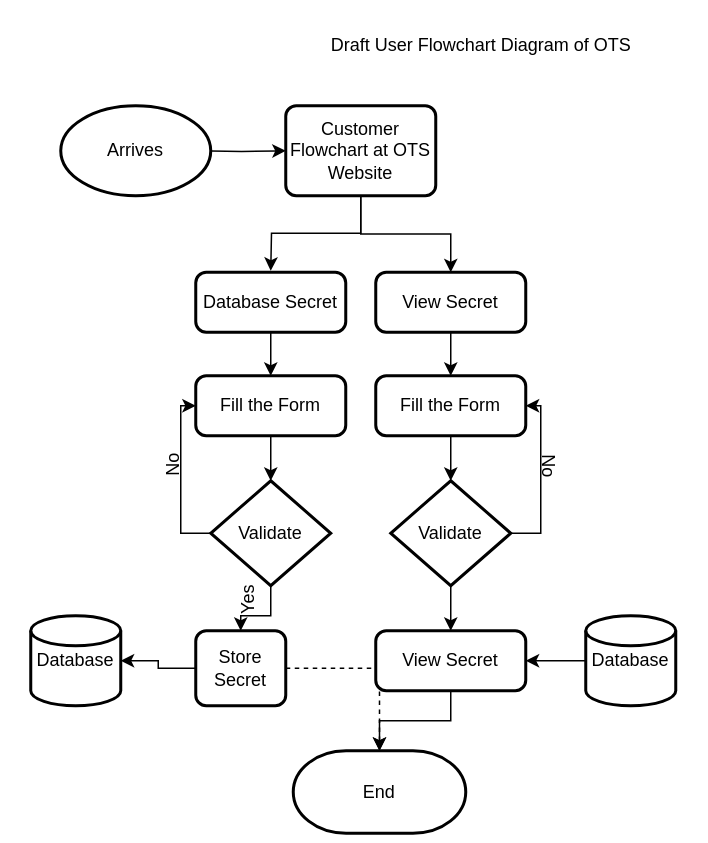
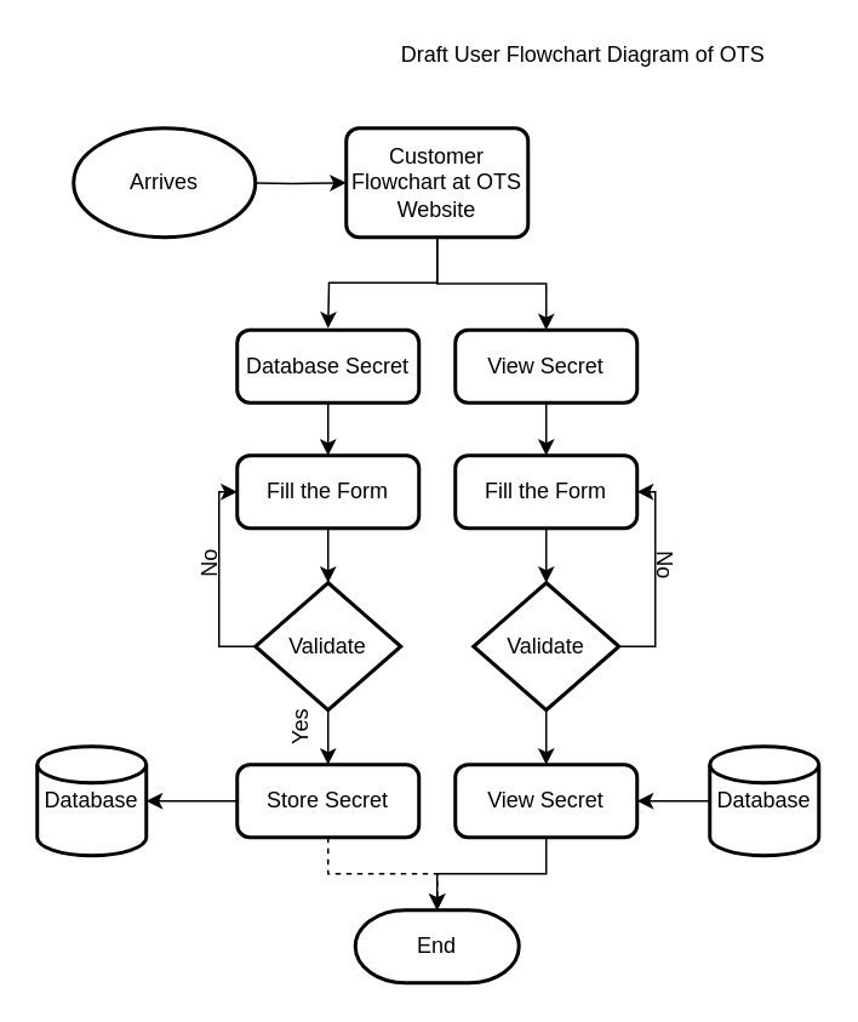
  <mxCell id="0" />
  <mxCell id="1" parent="0" />
  <mxCell id="2" value="Draft User Flowchart Diagram of OTS" style="text;html=1;align=center;verticalAlign=middle;resizable=0;points=[];autosize=1;" vertex="1" parent="1"><mxGeometry x="210" y="20" width="220" height="20" as="geometry" /></mxCell>
  <mxCell id="3" value="" style="edgeStyle=orthogonalEdgeStyle;rounded=0;orthogonalLoop=1;jettySize=auto;html=1;" edge="1" parent="1" target="6"><mxGeometry relative="1" as="geometry"><mxPoint x="130" y="100" as="sourcePoint" /></mxGeometry></mxCell>
  <mxCell id="4" style="edgeStyle=orthogonalEdgeStyle;rounded=0;orthogonalLoop=1;jettySize=auto;html=1;exitX=0.5;exitY=1;exitDx=0;exitDy=0;" edge="1" parent="1" source="6"><mxGeometry relative="1" as="geometry"><mxPoint x="180" y="180" as="targetPoint" /></mxGeometry></mxCell>
  <mxCell id="5" style="edgeStyle=orthogonalEdgeStyle;rounded=0;orthogonalLoop=1;jettySize=auto;html=1;exitX=0.5;exitY=1;exitDx=0;exitDy=0;entryX=0.5;entryY=0;entryDx=0;entryDy=0;" edge="1" parent="1" source="6" target="10"><mxGeometry relative="1" as="geometry" /></mxCell>
  <mxCell id="6" value="Customer Flowchart at OTS Website" style="rounded=1;whiteSpace=wrap;html=1;absoluteArcSize=1;arcSize=14;strokeWidth=2;" vertex="1" parent="1"><mxGeometry x="190" y="70" width="100" height="60" as="geometry" /></mxCell>
  <mxCell id="7" value="" style="edgeStyle=orthogonalEdgeStyle;rounded=0;orthogonalLoop=1;jettySize=auto;html=1;" edge="1" parent="1" source="8" target="12"><mxGeometry relative="1" as="geometry" /></mxCell>
  <mxCell id="8" value="Database Secret" style="rounded=1;whiteSpace=wrap;html=1;absoluteArcSize=1;arcSize=14;strokeWidth=2;" vertex="1" parent="1"><mxGeometry x="130" y="181" width="100" height="40" as="geometry" /></mxCell>
  <mxCell id="9" value="" style="edgeStyle=orthogonalEdgeStyle;rounded=0;orthogonalLoop=1;jettySize=auto;html=1;" edge="1" parent="1" source="10" target="14"><mxGeometry relative="1" as="geometry" /></mxCell>
  <mxCell id="10" value="View Secret" style="rounded=1;whiteSpace=wrap;html=1;absoluteArcSize=1;arcSize=14;strokeWidth=2;" vertex="1" parent="1"><mxGeometry x="250" y="181" width="100" height="40" as="geometry" /></mxCell>
  <mxCell id="11" value="" style="edgeStyle=orthogonalEdgeStyle;rounded=0;orthogonalLoop=1;jettySize=auto;html=1;" edge="1" parent="1" source="12" target="17"><mxGeometry relative="1" as="geometry" /></mxCell>
  <mxCell id="12" value="Fill the Form" style="rounded=1;whiteSpace=wrap;html=1;absoluteArcSize=1;arcSize=14;strokeWidth=2;" vertex="1" parent="1"><mxGeometry x="130" y="250" width="100" height="40" as="geometry" /></mxCell>
  <mxCell id="13" value="" style="edgeStyle=orthogonalEdgeStyle;rounded=0;orthogonalLoop=1;jettySize=auto;html=1;" edge="1" parent="1" source="14" target="20"><mxGeometry relative="1" as="geometry" /></mxCell>
  <mxCell id="14" value="Fill the Form" style="rounded=1;whiteSpace=wrap;html=1;absoluteArcSize=1;arcSize=14;strokeWidth=2;" vertex="1" parent="1"><mxGeometry x="250" y="250" width="100" height="40" as="geometry" /></mxCell>
  <mxCell id="15" style="edgeStyle=orthogonalEdgeStyle;rounded=0;orthogonalLoop=1;jettySize=auto;html=1;exitX=0;exitY=0.5;exitDx=0;exitDy=0;exitPerimeter=0;entryX=0;entryY=0.5;entryDx=0;entryDy=0;" edge="1" parent="1" source="17" target="12"><mxGeometry relative="1" as="geometry"><mxPoint x="80" y="130" as="targetPoint" /><Array as="points"><mxPoint x="120" y="355" /><mxPoint x="120" y="270" /></Array></mxGeometry></mxCell>
  <mxCell id="16" value="" style="edgeStyle=orthogonalEdgeStyle;rounded=0;orthogonalLoop=1;jettySize=auto;html=1;" edge="1" parent="1" source="17" target="25"><mxGeometry relative="1" as="geometry" /></mxCell>
  <mxCell id="17" value="Validate" style="strokeWidth=2;html=1;shape=mxgraph.flowchart.decision;whiteSpace=wrap;" vertex="1" parent="1"><mxGeometry x="140" y="320" width="80" height="70" as="geometry" /></mxCell>
  <mxCell id="18" value="" style="edgeStyle=orthogonalEdgeStyle;rounded=0;orthogonalLoop=1;jettySize=auto;html=1;" edge="1" parent="1" source="20" target="31"><mxGeometry relative="1" as="geometry" /></mxCell>
  <mxCell id="19" style="edgeStyle=orthogonalEdgeStyle;rounded=0;orthogonalLoop=1;jettySize=auto;html=1;exitX=1;exitY=0.5;exitDx=0;exitDy=0;exitPerimeter=0;entryX=1;entryY=0.5;entryDx=0;entryDy=0;" edge="1" parent="1" source="20" target="14"><mxGeometry relative="1" as="geometry" /></mxCell>
  <mxCell id="20" value="Validate" style="strokeWidth=2;html=1;shape=mxgraph.flowchart.decision;whiteSpace=wrap;" vertex="1" parent="1"><mxGeometry x="260" y="320" width="80" height="70" as="geometry" /></mxCell>
  <mxCell id="21" value="No" style="text;html=1;align=center;verticalAlign=middle;resizable=0;points=[];autosize=1;rotation=-90;" vertex="1" parent="1"><mxGeometry x="100" y="300" width="30" height="20" as="geometry" /></mxCell>
  <mxCell id="22" value="No" style="text;html=1;align=center;verticalAlign=middle;resizable=0;points=[];autosize=1;rotation=90;" vertex="1" parent="1"><mxGeometry x="350" y="300" width="30" height="20" as="geometry" /></mxCell>
  <mxCell id="23" value="" style="edgeStyle=orthogonalEdgeStyle;rounded=0;orthogonalLoop=1;jettySize=auto;html=1;" edge="1" parent="1" source="25" target="26"><mxGeometry relative="1" as="geometry" /></mxCell>
  <mxCell id="24" value="" style="edgeStyle=orthogonalEdgeStyle;rounded=0;orthogonalLoop=1;jettySize=auto;html=1;dashed=1;" edge="1" parent="1" source="25" target="27"><mxGeometry relative="1" as="geometry" /></mxCell>
- <mxCell id="25" value="Store Secret" style="rounded=1;whiteSpace=wrap;html=1;absoluteArcSize=1;arcSize=14;strokeWidth=2;" vertex="1" parent="1"><mxGeometry x="130" y="420" width="60" height="50" as="geometry" /></mxCell>
+ <mxCell id="25" value="Store Secret" style="rounded=1;whiteSpace=wrap;html=1;absoluteArcSize=1;arcSize=14;strokeWidth=2;" vertex="1" parent="1"><mxGeometry x="130" y="420" width="100" height="40" as="geometry" /></mxCell>
  <mxCell id="26" value="Database" style="strokeWidth=2;html=1;shape=mxgraph.flowchart.database;whiteSpace=wrap;" vertex="1" parent="1"><mxGeometry x="20" y="410" width="60" height="60" as="geometry" /></mxCell>
- <mxCell id="27" value="End" style="strokeWidth=2;html=1;shape=mxgraph.flowchart.terminator;whiteSpace=wrap;" vertex="1" parent="1"><mxGeometry x="195" y="500" width="115" height="55" as="geometry" /></mxCell>
+ <mxCell id="27" value="End" style="strokeWidth=2;html=1;shape=mxgraph.flowchart.terminator;whiteSpace=wrap;" vertex="1" parent="1"><mxGeometry x="195" y="500" width="90" height="40" as="geometry" /></mxCell>
  <mxCell id="28" value="Arrives" style="strokeWidth=2;html=1;shape=mxgraph.flowchart.start_1;whiteSpace=wrap;" vertex="1" parent="1"><mxGeometry x="40" y="70" width="100" height="60" as="geometry" /></mxCell>
  <mxCell id="29" value="Yes" style="text;html=1;align=center;verticalAlign=middle;resizable=0;points=[];autosize=1;rotation=-90;" vertex="1" parent="1"><mxGeometry x="145" y="390" width="40" height="20" as="geometry" /></mxCell>
  <mxCell id="30" value="" style="edgeStyle=orthogonalEdgeStyle;rounded=0;orthogonalLoop=1;jettySize=auto;html=1;" edge="1" parent="1" source="31" target="27"><mxGeometry relative="1" as="geometry" /></mxCell>
  <mxCell id="31" value="View Secret" style="rounded=1;whiteSpace=wrap;html=1;absoluteArcSize=1;arcSize=14;strokeWidth=2;" vertex="1" parent="1"><mxGeometry x="250" y="420" width="100" height="40" as="geometry" /></mxCell>
  <mxCell id="32" value="" style="edgeStyle=orthogonalEdgeStyle;rounded=0;orthogonalLoop=1;jettySize=auto;html=1;" edge="1" parent="1" source="33" target="31"><mxGeometry relative="1" as="geometry" /></mxCell>
  <mxCell id="33" value="Database" style="strokeWidth=2;html=1;shape=mxgraph.flowchart.database;whiteSpace=wrap;" vertex="1" parent="1"><mxGeometry x="390" y="410" width="60" height="60" as="geometry" /></mxCell>
